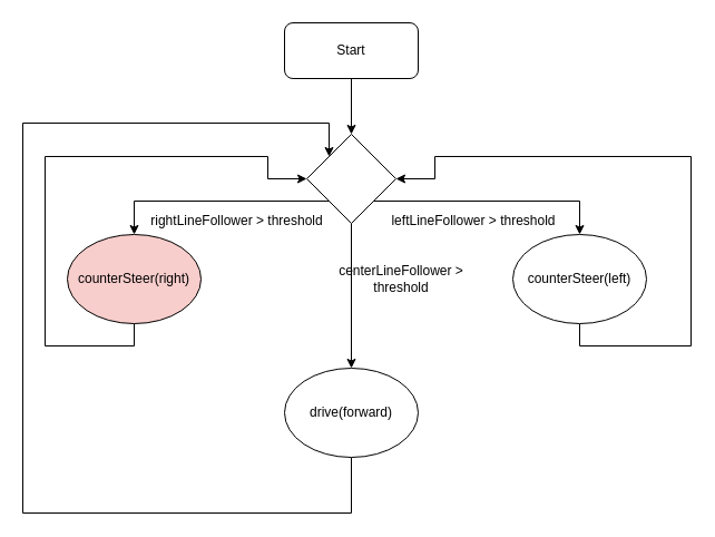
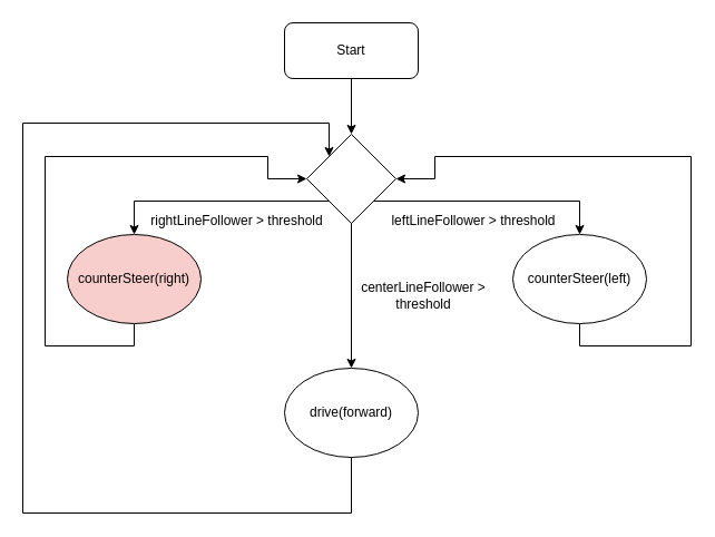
  <mxCell id="0" />
  <mxCell id="1" parent="0" />
  <mxCell id="2" style="edgeStyle=orthogonalEdgeStyle;rounded=0;orthogonalLoop=1;jettySize=auto;html=1;exitX=0.5;exitY=1;exitDx=0;exitDy=0;entryX=0.5;entryY=0;entryDx=0;entryDy=0;" edge="1" parent="1" source="3" target="7"><mxGeometry relative="1" as="geometry" /></mxCell>
  <mxCell id="3" value="Start" style="rounded=1;whiteSpace=wrap;html=1;" vertex="1" parent="1"><mxGeometry x="255" y="20" width="120" height="50" as="geometry" /></mxCell>
  <mxCell id="4" style="edgeStyle=orthogonalEdgeStyle;rounded=0;orthogonalLoop=1;jettySize=auto;html=1;exitX=0;exitY=1;exitDx=0;exitDy=0;entryX=0.5;entryY=0;entryDx=0;entryDy=0;" edge="1" parent="1" source="7" target="12"><mxGeometry relative="1" as="geometry"><Array as="points"><mxPoint x="120" y="180" /></Array></mxGeometry></mxCell>
  <mxCell id="5" style="edgeStyle=orthogonalEdgeStyle;rounded=0;orthogonalLoop=1;jettySize=auto;html=1;exitX=0.5;exitY=1;exitDx=0;exitDy=0;entryX=0.5;entryY=0;entryDx=0;entryDy=0;" edge="1" parent="1" source="7" target="14"><mxGeometry relative="1" as="geometry" /></mxCell>
  <mxCell id="6" style="edgeStyle=orthogonalEdgeStyle;rounded=0;orthogonalLoop=1;jettySize=auto;html=1;exitX=1;exitY=1;exitDx=0;exitDy=0;entryX=0.5;entryY=0;entryDx=0;entryDy=0;" edge="1" parent="1" source="7" target="16"><mxGeometry relative="1" as="geometry" /></mxCell>
  <mxCell id="7" value="" style="rhombus;whiteSpace=wrap;html=1;" vertex="1" parent="1"><mxGeometry x="275" y="120" width="80" height="80" as="geometry" /></mxCell>
  <mxCell id="8" value="rightLineFollower &amp;gt; threshold" style="text;html=1;strokeColor=none;fillColor=none;align=center;verticalAlign=middle;whiteSpace=wrap;rounded=0;" vertex="1" parent="1"><mxGeometry x="130" y="188" width="165" height="20" as="geometry" /></mxCell>
  <mxCell id="9" value="leftLineFollower &amp;gt; threshold" style="text;html=1;strokeColor=none;fillColor=none;align=center;verticalAlign=middle;whiteSpace=wrap;rounded=0;" vertex="1" parent="1"><mxGeometry x="350" y="188" width="150" height="20" as="geometry" /></mxCell>
  <mxCell id="10" style="edgeStyle=orthogonalEdgeStyle;rounded=0;orthogonalLoop=1;jettySize=auto;html=1;exitX=0.5;exitY=1;exitDx=0;exitDy=0;" edge="1" parent="1" source="9" target="9"><mxGeometry relative="1" as="geometry" /></mxCell>
  <mxCell id="11" style="edgeStyle=orthogonalEdgeStyle;rounded=0;orthogonalLoop=1;jettySize=auto;html=1;exitX=0.5;exitY=1;exitDx=0;exitDy=0;entryX=0;entryY=0.5;entryDx=0;entryDy=0;" edge="1" parent="1" source="12" target="7"><mxGeometry relative="1" as="geometry"><Array as="points"><mxPoint x="120" y="310" /><mxPoint x="40" y="310" /><mxPoint x="40" y="140" /><mxPoint x="240" y="140" /><mxPoint x="240" y="160" /></Array></mxGeometry></mxCell>
  <mxCell id="12" value="counterSteer(right)" style="ellipse;whiteSpace=wrap;html=1;fillColor=#f8cecc;" vertex="1" parent="1"><mxGeometry x="60" y="210" width="120" height="80" as="geometry" /></mxCell>
  <mxCell id="13" style="edgeStyle=orthogonalEdgeStyle;rounded=0;orthogonalLoop=1;jettySize=auto;html=1;exitX=0.5;exitY=1;exitDx=0;exitDy=0;entryX=0;entryY=0;entryDx=0;entryDy=0;" edge="1" parent="1" source="14" target="7"><mxGeometry relative="1" as="geometry"><Array as="points"><mxPoint x="315" y="460" /><mxPoint x="20" y="460" /><mxPoint x="20" y="110" /><mxPoint x="295" y="110" /></Array></mxGeometry></mxCell>
  <mxCell id="14" value="drive(forward)" style="ellipse;whiteSpace=wrap;html=1;" vertex="1" parent="1"><mxGeometry x="255" y="330" width="120" height="80" as="geometry" /></mxCell>
  <mxCell id="15" style="edgeStyle=orthogonalEdgeStyle;rounded=0;orthogonalLoop=1;jettySize=auto;html=1;exitX=0.5;exitY=1;exitDx=0;exitDy=0;entryX=1;entryY=0.5;entryDx=0;entryDy=0;" edge="1" parent="1" source="16" target="7"><mxGeometry relative="1" as="geometry"><Array as="points"><mxPoint x="520" y="310" /><mxPoint x="620" y="310" /><mxPoint x="620" y="140" /><mxPoint x="390" y="140" /><mxPoint x="390" y="160" /></Array></mxGeometry></mxCell>
  <mxCell id="16" value="counterSteer(left)" style="ellipse;whiteSpace=wrap;html=1;" vertex="1" parent="1"><mxGeometry x="460" y="210" width="120" height="80" as="geometry" /></mxCell>
- <mxCell id="17" value="centerLineFollower &amp;gt; threshold" style="text;html=1;strokeColor=none;fillColor=none;align=center;verticalAlign=middle;whiteSpace=wrap;rounded=0;" vertex="1" parent="1"><mxGeometry x="300" y="235" width="120" height="30" as="geometry" /></mxCell>
+ <mxCell id="17" value="centerLineFollower &amp;gt; threshold" style="text;html=1;strokeColor=none;fillColor=none;align=center;verticalAlign=middle;whiteSpace=wrap;rounded=0;" vertex="1" parent="1"><mxGeometry x="320" y="250" width="120" height="30" as="geometry" /></mxCell>
